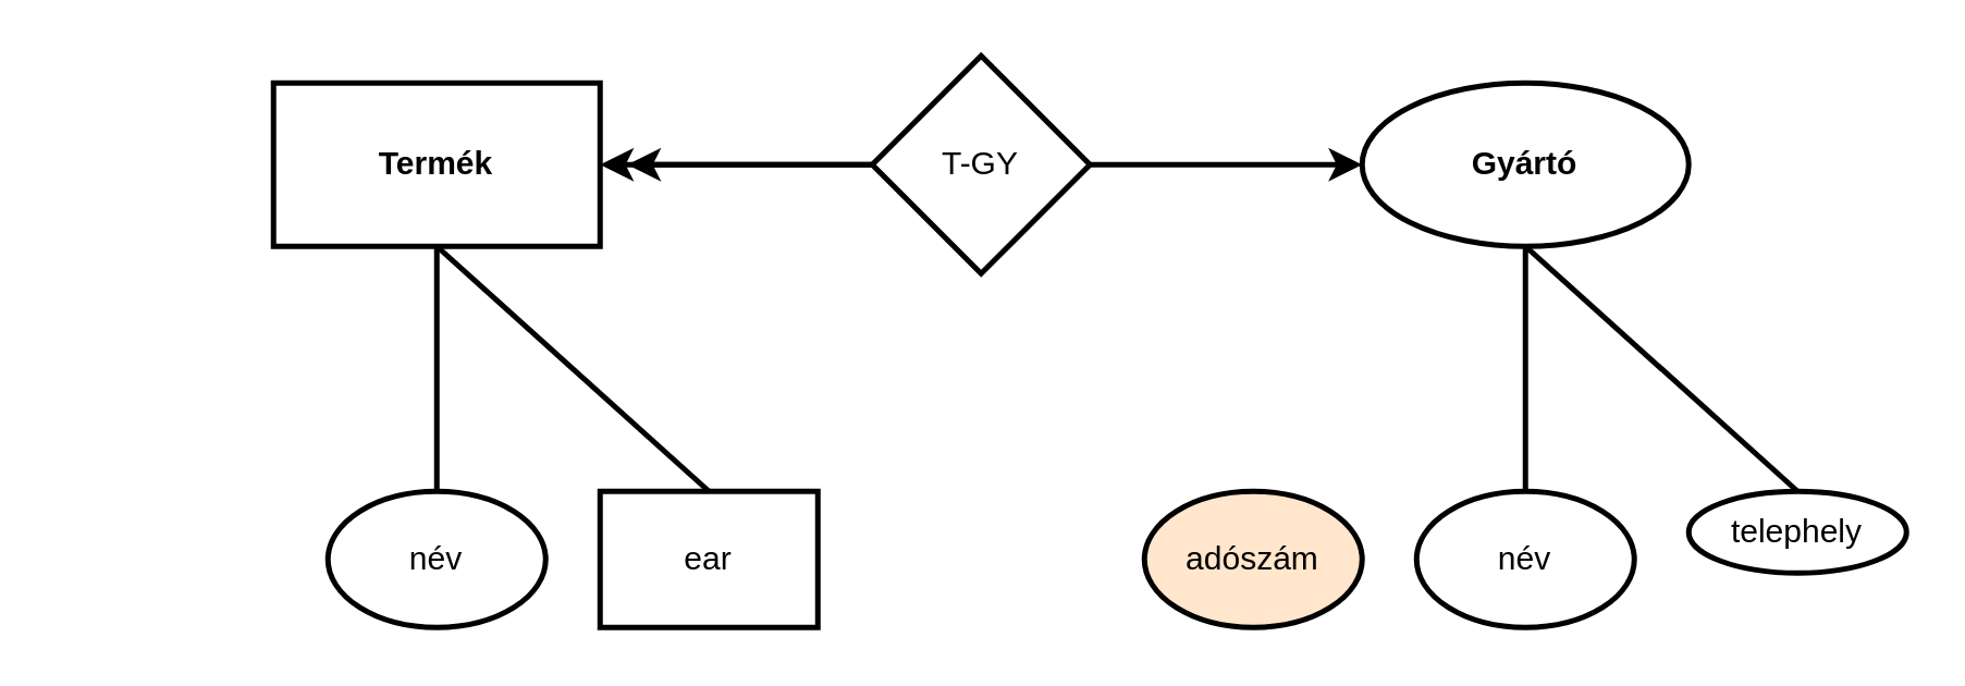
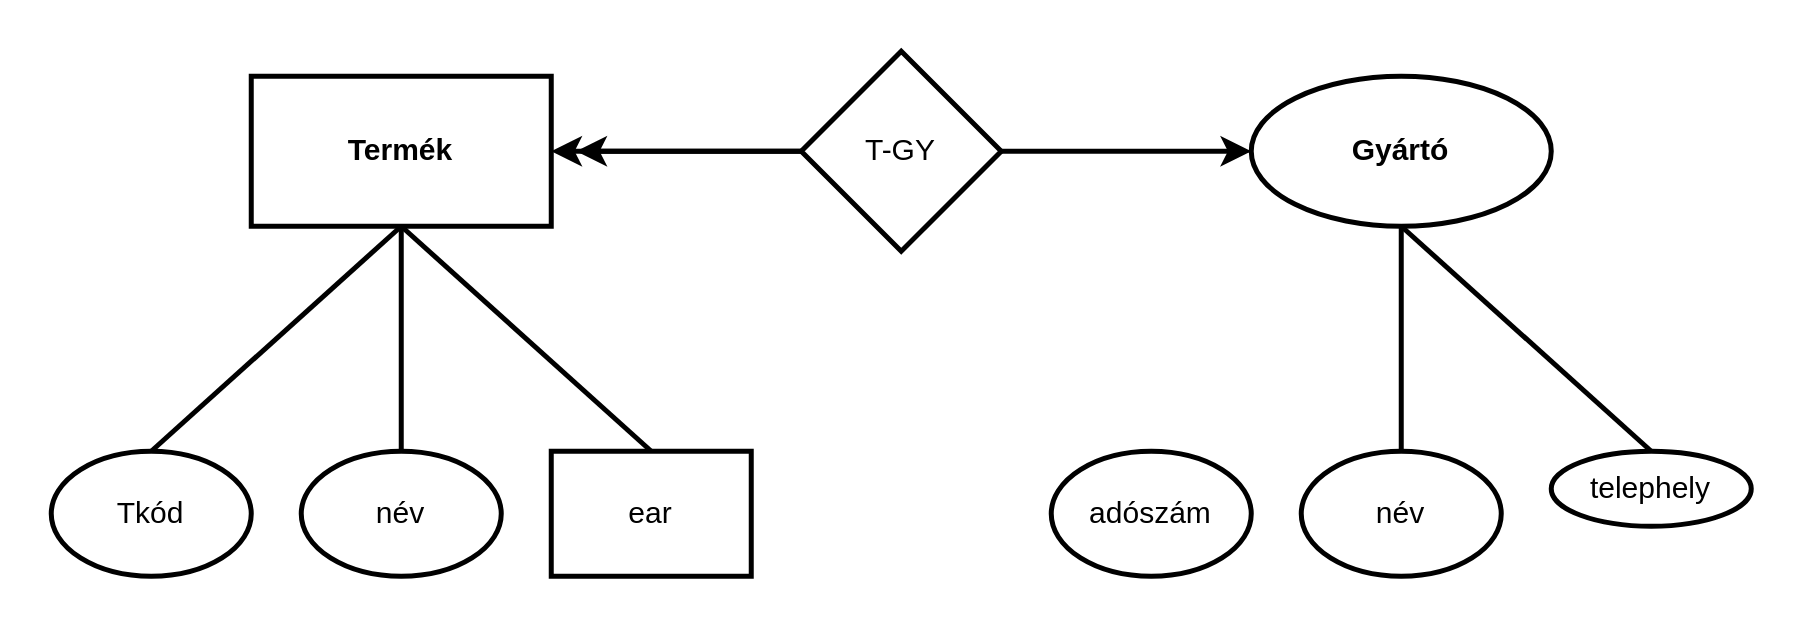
  <mxCell id="0" />
  <mxCell id="1" parent="0" />
  <mxCell id="2" value="&lt;b&gt;Termék&lt;/b&gt;" style="rounded=0;whiteSpace=wrap;html=1;strokeWidth=2;" parent="1" vertex="1"><mxGeometry x="100" y="30" width="120" height="60" as="geometry" /></mxCell>
  <mxCell id="3" value="&lt;b&gt;Gyártó&lt;/b&gt;" style="ellipse;whiteSpace=wrap;html=1;strokeWidth=2;" parent="1" vertex="1"><mxGeometry x="500" y="30" width="120" height="60" as="geometry" /></mxCell>
- <mxCell id="4" value="adószám" style="ellipse;whiteSpace=wrap;html=1;strokeWidth=2;fillColor=#ffe6cc;" parent="1" vertex="1"><mxGeometry x="420" y="180" width="80" height="50" as="geometry" /></mxCell>
+ <mxCell id="4" value="adószám" style="ellipse;whiteSpace=wrap;html=1;strokeWidth=2;" parent="1" vertex="1"><mxGeometry x="420" y="180" width="80" height="50" as="geometry" /></mxCell>
  <mxCell id="5" value="név" style="ellipse;whiteSpace=wrap;html=1;strokeWidth=2;" parent="1" vertex="1"><mxGeometry x="520" y="180" width="80" height="50" as="geometry" /></mxCell>
  <mxCell id="6" value="telephely" style="ellipse;whiteSpace=wrap;html=1;strokeWidth=2;" parent="1" vertex="1"><mxGeometry x="620" y="180" width="80" height="30" as="geometry" /></mxCell>
+ <mxCell id="7" value="Tkód" style="ellipse;whiteSpace=wrap;html=1;strokeWidth=2;" parent="1" vertex="1"><mxGeometry x="20" y="180" width="80" height="50" as="geometry" /></mxCell>
  <mxCell id="8" value="ear" style="whiteSpace=wrap;html=1;strokeWidth=2;rounded=0;" parent="1" vertex="1"><mxGeometry x="220" y="180" width="80" height="50" as="geometry" /></mxCell>
  <mxCell id="9" value="név" style="ellipse;whiteSpace=wrap;html=1;strokeWidth=2;" parent="1" vertex="1"><mxGeometry x="120" y="180" width="80" height="50" as="geometry" /></mxCell>
+ <mxCell id="10" value="" style="endArrow=none;html=1;rounded=0;exitX=0.5;exitY=0;exitDx=0;exitDy=0;entryX=0.5;entryY=1;entryDx=0;entryDy=0;strokeWidth=2;" parent="1" source="7" target="2" edge="1"><mxGeometry width="50" height="50" relative="1" as="geometry"><mxPoint x="360" y="120" as="sourcePoint" /><mxPoint x="410" y="70" as="targetPoint" /></mxGeometry></mxCell>
  <mxCell id="11" value="" style="endArrow=none;html=1;rounded=0;exitX=0.5;exitY=0;exitDx=0;exitDy=0;entryX=0.5;entryY=1;entryDx=0;entryDy=0;strokeWidth=2;" parent="1" source="9" target="2" edge="1"><mxGeometry width="50" height="50" relative="1" as="geometry"><mxPoint x="360" y="120" as="sourcePoint" /><mxPoint x="410" y="70" as="targetPoint" /></mxGeometry></mxCell>
  <mxCell id="12" value="" style="endArrow=none;html=1;rounded=0;exitX=0.5;exitY=0;exitDx=0;exitDy=0;entryX=0.5;entryY=1;entryDx=0;entryDy=0;strokeWidth=2;" parent="1" source="8" target="2" edge="1"><mxGeometry width="50" height="50" relative="1" as="geometry"><mxPoint x="360" y="120" as="sourcePoint" /><mxPoint x="410" y="70" as="targetPoint" /></mxGeometry></mxCell>
  <mxCell id="13" value="" style="endArrow=none;html=1;rounded=0;exitX=0.5;exitY=0;exitDx=0;exitDy=0;entryX=0.5;entryY=1;entryDx=0;entryDy=0;strokeWidth=2;" parent="1" source="5" target="3" edge="1"><mxGeometry width="50" height="50" relative="1" as="geometry"><mxPoint x="360" y="120" as="sourcePoint" /><mxPoint x="410" y="70" as="targetPoint" /></mxGeometry></mxCell>
  <mxCell id="14" value="" style="endArrow=none;html=1;rounded=0;exitX=0.5;exitY=0;exitDx=0;exitDy=0;entryX=0.5;entryY=1;entryDx=0;entryDy=0;strokeWidth=2;" parent="1" source="6" target="3" edge="1"><mxGeometry width="50" height="50" relative="1" as="geometry"><mxPoint x="360" y="120" as="sourcePoint" /><mxPoint x="410" y="70" as="targetPoint" /></mxGeometry></mxCell>
  <mxCell id="15" value="T-GY" style="rhombus;whiteSpace=wrap;html=1;strokeWidth=2;" parent="1" vertex="1"><mxGeometry x="320" y="20" width="80" height="80" as="geometry" /></mxCell>
  <mxCell id="16" value="" style="endArrow=none;html=1;rounded=0;exitX=0;exitY=0.5;exitDx=0;exitDy=0;entryX=1;entryY=0.5;entryDx=0;entryDy=0;" parent="1" source="3" target="15" edge="1"><mxGeometry width="50" height="50" relative="1" as="geometry"><mxPoint x="310" y="150" as="sourcePoint" /><mxPoint x="360" y="100" as="targetPoint" /></mxGeometry></mxCell>
  <mxCell id="17" value="" style="endArrow=classic;html=1;rounded=0;exitX=0;exitY=0.5;exitDx=0;exitDy=0;entryX=1;entryY=0.5;entryDx=0;entryDy=0;strokeWidth=2;" parent="1" source="15" target="2" edge="1"><mxGeometry width="50" height="50" relative="1" as="geometry"><mxPoint x="310" y="150" as="sourcePoint" /><mxPoint x="360" y="100" as="targetPoint" /></mxGeometry></mxCell>
  <mxCell id="18" value="" style="endArrow=classic;html=1;rounded=0;exitX=0;exitY=0.5;exitDx=0;exitDy=0;strokeWidth=2;" parent="1" source="15" edge="1"><mxGeometry width="50" height="50" relative="1" as="geometry"><mxPoint x="310" y="150" as="sourcePoint" /><mxPoint x="230" y="60" as="targetPoint" /></mxGeometry></mxCell>
  <mxCell id="19" value="" style="endArrow=classic;html=1;rounded=0;exitX=1;exitY=0.5;exitDx=0;exitDy=0;entryX=0;entryY=0.5;entryDx=0;entryDy=0;strokeWidth=2;" parent="1" source="15" target="3" edge="1"><mxGeometry width="50" height="50" relative="1" as="geometry"><mxPoint x="310" y="150" as="sourcePoint" /><mxPoint x="360" y="100" as="targetPoint" /></mxGeometry></mxCell>
